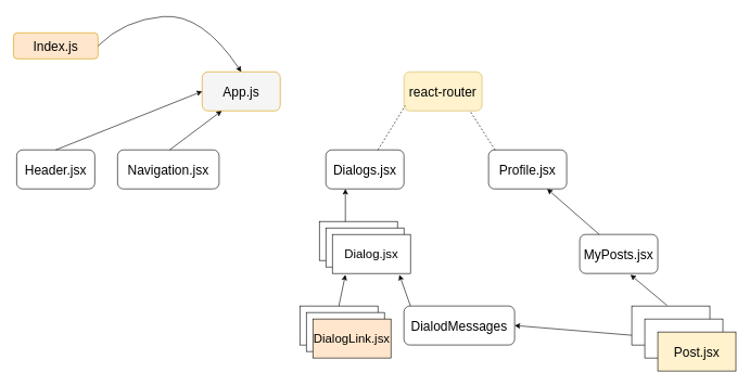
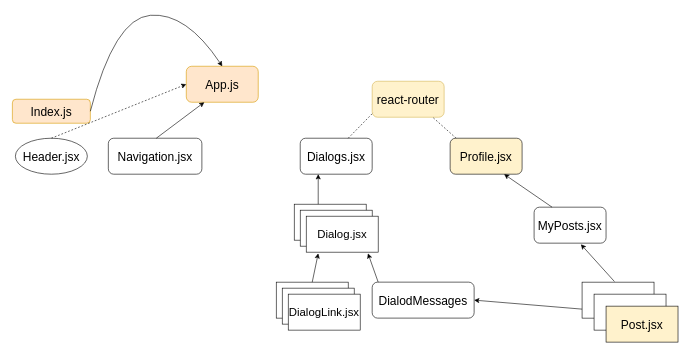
  <mxCell id="0" />
  <mxCell id="1" parent="0" />
- <mxCell id="2" value="&lt;font style=&quot;font-size: 20px;&quot;&gt;Index.js&lt;/font&gt;" style="rounded=1;whiteSpace=wrap;html=1;fillColor=#ffe6cc;strokeColor=#d79b00;" vertex="1" parent="1"><mxGeometry x="20" y="50" width="130" height="40" as="geometry" /></mxCell>
- <mxCell id="3" value="App.js" style="rounded=1;whiteSpace=wrap;html=1;fontSize=20;fillColor=#f5f5f5;strokeColor=#d79b00;" vertex="1" parent="1"><mxGeometry x="310" y="110" width="120" height="60" as="geometry" /></mxCell>
+ <mxCell id="2" value="&lt;font style=&quot;font-size: 20px;&quot;&gt;Index.js&lt;/font&gt;" style="rounded=1;whiteSpace=wrap;html=1;fillColor=#ffe6cc;strokeColor=#d79b00;" vertex="1" parent="1"><mxGeometry x="20" y="165" width="130" height="40" as="geometry" /></mxCell>
+ <mxCell id="3" value="App.js" style="rounded=1;whiteSpace=wrap;html=1;fontSize=20;fillColor=#ffe6cc;strokeColor=#d79b00;" vertex="1" parent="1"><mxGeometry x="310" y="110" width="120" height="60" as="geometry" /></mxCell>
  <mxCell id="4" value="" style="curved=1;endArrow=classic;html=1;rounded=0;fontSize=20;exitX=1;exitY=0.5;exitDx=0;exitDy=0;entryX=0.5;entryY=0;entryDx=0;entryDy=0;" edge="1" parent="1" source="2" target="3"><mxGeometry width="50" height="50" relative="1" as="geometry"><mxPoint x="450" y="280" as="sourcePoint" /><mxPoint x="500" y="230" as="targetPoint" /><Array as="points"><mxPoint x="190" y="30" /><mxPoint x="310" y="20" /></Array></mxGeometry></mxCell>
- <mxCell id="5" value="Header.jsx" style="rounded=1;whiteSpace=wrap;html=1;fontSize=20;" vertex="1" parent="1"><mxGeometry x="25" y="230" width="120" height="60" as="geometry" /></mxCell>
+ <mxCell id="5" value="Header.jsx" style="ellipse;whiteSpace=wrap;html=1;fontSize=20;" vertex="1" parent="1"><mxGeometry x="25" y="230" width="120" height="60" as="geometry" /></mxCell>
  <mxCell id="6" value="Navigation.jsx" style="rounded=1;whiteSpace=wrap;html=1;fontSize=20;" vertex="1" parent="1"><mxGeometry x="180" y="230" width="156" height="60" as="geometry" /></mxCell>
  <mxCell id="7" value="Dialogs.jsx" style="rounded=1;whiteSpace=wrap;html=1;fontSize=20;" vertex="1" parent="1"><mxGeometry x="500" y="230" width="120" height="60" as="geometry" /></mxCell>
- <mxCell id="8" value="Profile.jsx" style="rounded=1;whiteSpace=wrap;html=1;fontSize=20;" vertex="1" parent="1"><mxGeometry x="750" y="230" width="120" height="60" as="geometry" /></mxCell>
- <mxCell id="9" value="" style="endArrow=classic;html=1;rounded=0;fontSize=20;exitX=0.5;exitY=0;exitDx=0;exitDy=0;entryX=0;entryY=0.5;entryDx=0;entryDy=0;" edge="1" parent="1" source="5" target="3"><mxGeometry width="50" height="50" relative="1" as="geometry"><mxPoint x="350" y="350" as="sourcePoint" /><mxPoint x="400" y="300" as="targetPoint" /></mxGeometry></mxCell>
+ <mxCell id="8" value="Profile.jsx" style="rounded=1;whiteSpace=wrap;html=1;fontSize=20;fillColor=#fff2cc;" vertex="1" parent="1"><mxGeometry x="750" y="230" width="120" height="60" as="geometry" /></mxCell>
+ <mxCell id="9" value="" style="endArrow=classic;html=1;rounded=0;fontSize=20;exitX=0.5;exitY=0;exitDx=0;exitDy=0;entryX=0;entryY=0.5;entryDx=0;entryDy=0;dashed=1;" edge="1" parent="1" source="5" target="3"><mxGeometry width="50" height="50" relative="1" as="geometry"><mxPoint x="350" y="350" as="sourcePoint" /><mxPoint x="400" y="300" as="targetPoint" /></mxGeometry></mxCell>
  <mxCell id="10" value="" style="endArrow=classic;html=1;rounded=0;fontSize=20;entryX=0.25;entryY=1;entryDx=0;entryDy=0;" edge="1" parent="1" target="3"><mxGeometry width="50" height="50" relative="1" as="geometry"><mxPoint x="260" y="230" as="sourcePoint" /><mxPoint x="310" y="180" as="targetPoint" /></mxGeometry></mxCell>
- <mxCell id="11" value="react-router" style="rounded=1;whiteSpace=wrap;html=1;fontSize=20;fillColor=#fff2cc;strokeColor=#d6b656;" vertex="1" parent="1"><mxGeometry x="620" y="110" width="120" height="60" as="geometry" /></mxCell>
+ <mxCell id="11" value="react-router" style="rounded=1;whiteSpace=wrap;html=1;fontSize=20;fillColor=#fff2cc;strokeColor=#d6b656;" vertex="1" parent="1"><mxGeometry x="620" y="135" width="120" height="60" as="geometry" /></mxCell>
  <mxCell id="12" value="" style="endArrow=none;dashed=1;html=1;rounded=0;fontSize=20;entryX=0.017;entryY=0.867;entryDx=0;entryDy=0;entryPerimeter=0;" edge="1" parent="1" target="11"><mxGeometry width="50" height="50" relative="1" as="geometry"><mxPoint x="580" y="230" as="sourcePoint" /><mxPoint x="630" y="180" as="targetPoint" /></mxGeometry></mxCell>
  <mxCell id="13" value="" style="endArrow=none;dashed=1;html=1;rounded=0;fontSize=20;entryX=0.85;entryY=1.017;entryDx=0;entryDy=0;entryPerimeter=0;" edge="1" parent="1" target="11"><mxGeometry width="50" height="50" relative="1" as="geometry"><mxPoint x="760" y="230" as="sourcePoint" /><mxPoint x="810" y="180" as="targetPoint" /></mxGeometry></mxCell>
- <mxCell id="14" value="MyPosts.jsx" style="rounded=1;whiteSpace=wrap;html=1;fontSize=20;" vertex="1" parent="1"><mxGeometry x="890" y="360" width="120" height="60" as="geometry" /></mxCell>
+ <mxCell id="14" value="MyPosts.jsx" style="rounded=1;whiteSpace=wrap;html=1;fontSize=20;" vertex="1" parent="1"><mxGeometry x="890" y="345" width="120" height="60" as="geometry" /></mxCell>
  <mxCell id="15" value="" style="endArrow=classic;html=1;rounded=0;fontSize=20;entryX=0.75;entryY=1;entryDx=0;entryDy=0;exitX=0.25;exitY=0;exitDx=0;exitDy=0;" edge="1" parent="1" source="14" target="8"><mxGeometry width="50" height="50" relative="1" as="geometry"><mxPoint x="900" y="360" as="sourcePoint" /><mxPoint x="950" y="310" as="targetPoint" /></mxGeometry></mxCell>
  <mxCell id="16" value="" style="rounded=0;whiteSpace=wrap;html=1;fontSize=20;" vertex="1" parent="1"><mxGeometry x="970" y="470" width="120" height="60" as="geometry" /></mxCell>
  <mxCell id="17" value="" style="rounded=0;whiteSpace=wrap;html=1;fontSize=20;" vertex="1" parent="1"><mxGeometry x="990" y="490" width="120" height="60" as="geometry" /></mxCell>
  <mxCell id="18" value="Post.jsx" style="rounded=0;whiteSpace=wrap;html=1;fontSize=20;fillColor=#fff2cc;" vertex="1" parent="1"><mxGeometry x="1010" y="510" width="120" height="60" as="geometry" /></mxCell>
  <mxCell id="19" value="" style="endArrow=classic;html=1;rounded=0;fontSize=20;exitX=0.45;exitY=-0.017;exitDx=0;exitDy=0;exitPerimeter=0;entryX=0.65;entryY=1.033;entryDx=0;entryDy=0;entryPerimeter=0;" edge="1" parent="1" source="16" target="14"><mxGeometry width="50" height="50" relative="1" as="geometry"><mxPoint x="630" y="450" as="sourcePoint" /><mxPoint x="680" y="400" as="targetPoint" /></mxGeometry></mxCell>
  <mxCell id="20" value="DialodMessages" style="rounded=1;whiteSpace=wrap;html=1;fontSize=20;" vertex="1" parent="1"><mxGeometry x="620" y="470" width="170" height="60" as="geometry" /></mxCell>
  <mxCell id="21" value="" style="endArrow=classic;html=1;rounded=0;fontSize=20;exitX=0;exitY=0.75;exitDx=0;exitDy=0;entryX=1;entryY=0.5;entryDx=0;entryDy=0;" edge="1" parent="1" source="16" target="20"><mxGeometry width="50" height="50" relative="1" as="geometry"><mxPoint x="630" y="390" as="sourcePoint" /><mxPoint x="680" y="340" as="targetPoint" /></mxGeometry></mxCell>
  <mxCell id="22" value="" style="rounded=0;whiteSpace=wrap;html=1;fontSize=20;" vertex="1" parent="1"><mxGeometry x="460" y="470" width="120" height="60" as="geometry" /></mxCell>
  <mxCell id="23" value="" style="rounded=0;whiteSpace=wrap;html=1;fontSize=20;" vertex="1" parent="1"><mxGeometry x="470" y="480" width="120" height="60" as="geometry" /></mxCell>
- <mxCell id="24" value="&lt;font style=&quot;font-size: 19px;&quot;&gt;DialogLink.jsx&lt;/font&gt;" style="rounded=0;whiteSpace=wrap;html=1;fontSize=20;fillColor=#ffe6cc;" vertex="1" parent="1"><mxGeometry x="480" y="490" width="120" height="60" as="geometry" /></mxCell>
+ <mxCell id="24" value="&lt;font style=&quot;font-size: 19px;&quot;&gt;DialogLink.jsx&lt;/font&gt;" style="rounded=0;whiteSpace=wrap;html=1;fontSize=20;" vertex="1" parent="1"><mxGeometry x="480" y="490" width="120" height="60" as="geometry" /></mxCell>
  <mxCell id="25" value="" style="endArrow=classic;html=1;rounded=0;fontSize=19;entryX=0.167;entryY=1.033;entryDx=0;entryDy=0;entryPerimeter=0;exitX=0.5;exitY=0;exitDx=0;exitDy=0;" edge="1" parent="1" source="22"><mxGeometry width="50" height="50" relative="1" as="geometry"><mxPoint x="510" y="480" as="sourcePoint" /><mxPoint x="530.04" y="421.98" as="targetPoint" /></mxGeometry></mxCell>
  <mxCell id="26" value="" style="endArrow=classic;html=1;rounded=0;fontSize=19;entryX=0.858;entryY=1.033;entryDx=0;entryDy=0;entryPerimeter=0;" edge="1" parent="1"><mxGeometry width="50" height="50" relative="1" as="geometry"><mxPoint x="630" y="470" as="sourcePoint" /><mxPoint x="612.96" y="421.98" as="targetPoint" /></mxGeometry></mxCell>
  <mxCell id="27" value="" style="rounded=0;whiteSpace=wrap;html=1;fontSize=20;" vertex="1" parent="1"><mxGeometry x="490" y="340" width="120" height="60" as="geometry" /></mxCell>
  <mxCell id="28" value="" style="rounded=0;whiteSpace=wrap;html=1;fontSize=20;" vertex="1" parent="1"><mxGeometry x="500" y="350" width="120" height="60" as="geometry" /></mxCell>
  <mxCell id="29" value="&lt;font style=&quot;font-size: 19px;&quot;&gt;Dialog.jsx&lt;/font&gt;" style="rounded=0;whiteSpace=wrap;html=1;fontSize=20;" vertex="1" parent="1"><mxGeometry x="510" y="360" width="120" height="60" as="geometry" /></mxCell>
  <mxCell id="30" value="" style="endArrow=classic;html=1;rounded=0;fontSize=19;entryX=0.25;entryY=1;entryDx=0;entryDy=0;" edge="1" parent="1" target="7"><mxGeometry width="50" height="50" relative="1" as="geometry"><mxPoint x="530" y="340" as="sourcePoint" /><mxPoint x="580" y="290" as="targetPoint" /></mxGeometry></mxCell>
